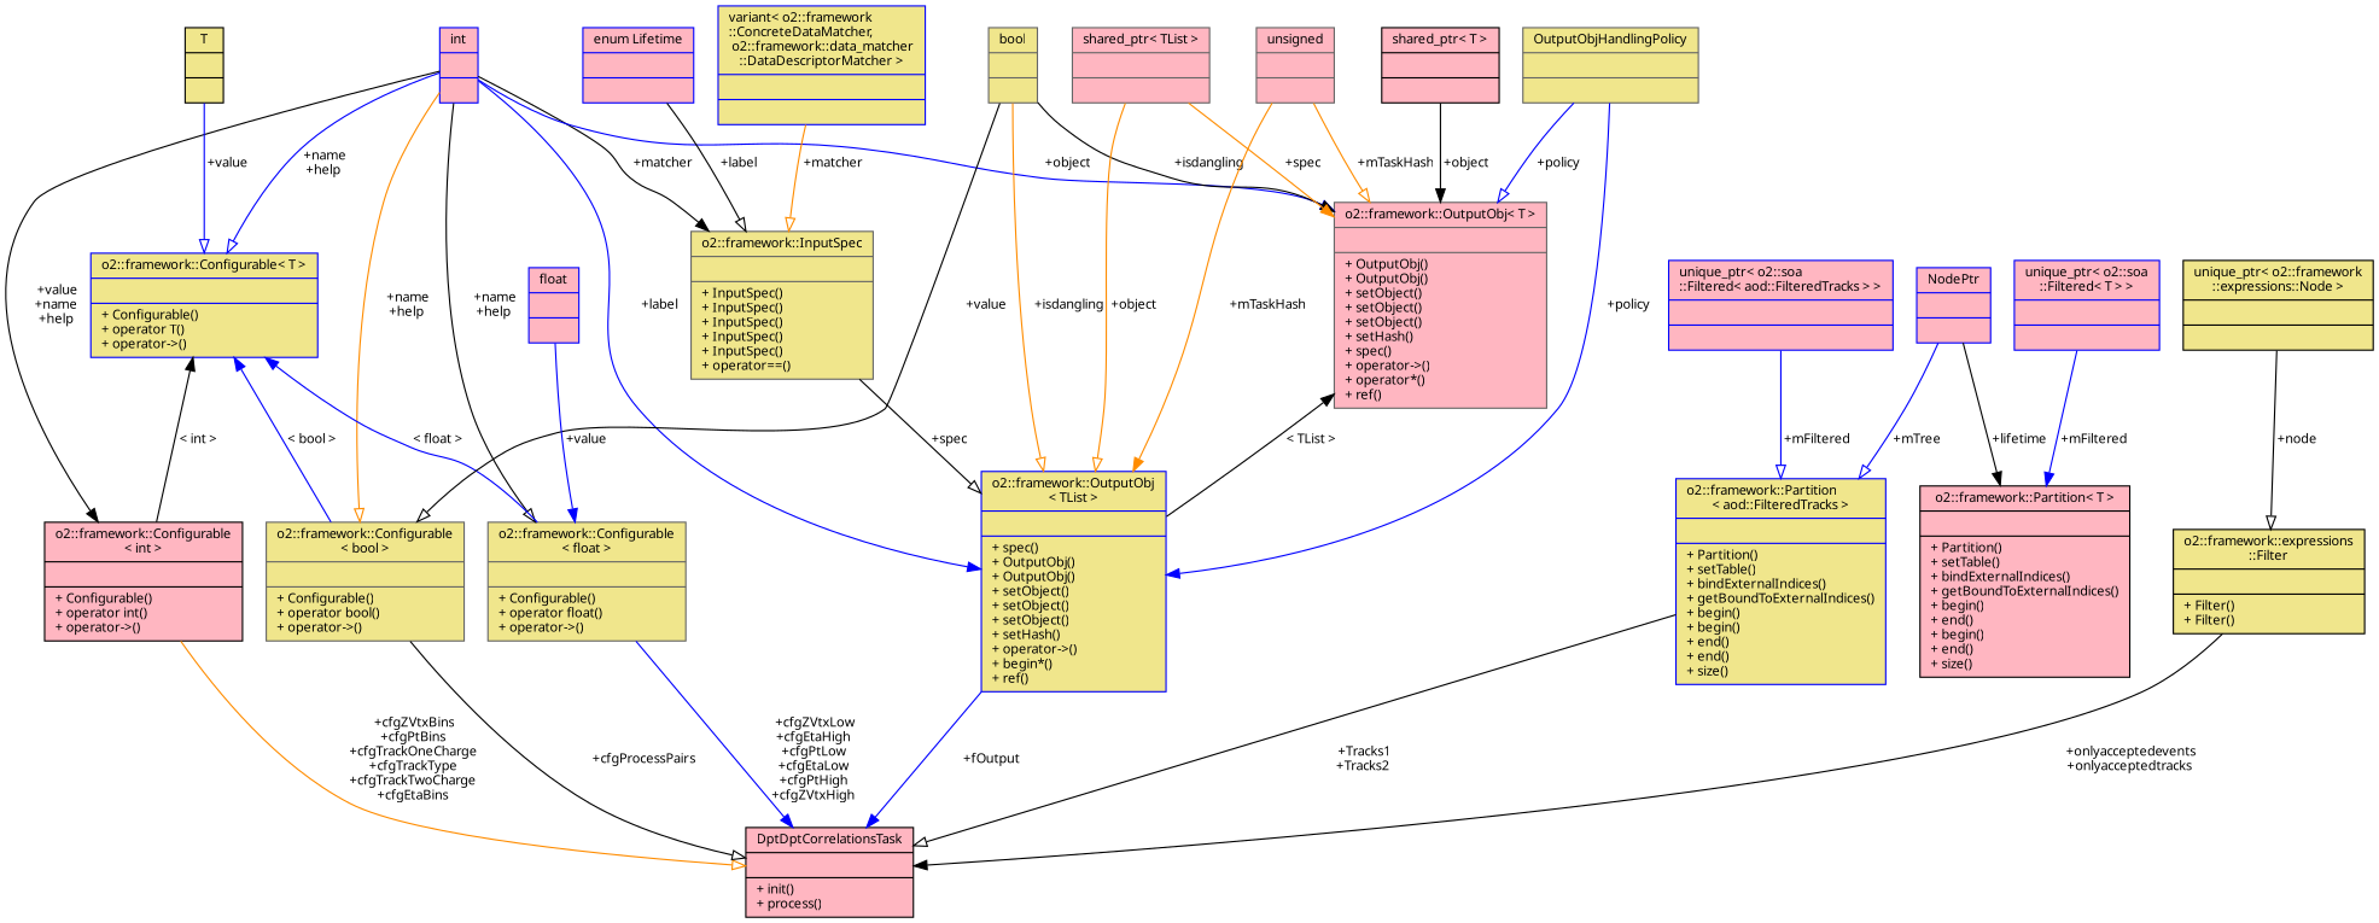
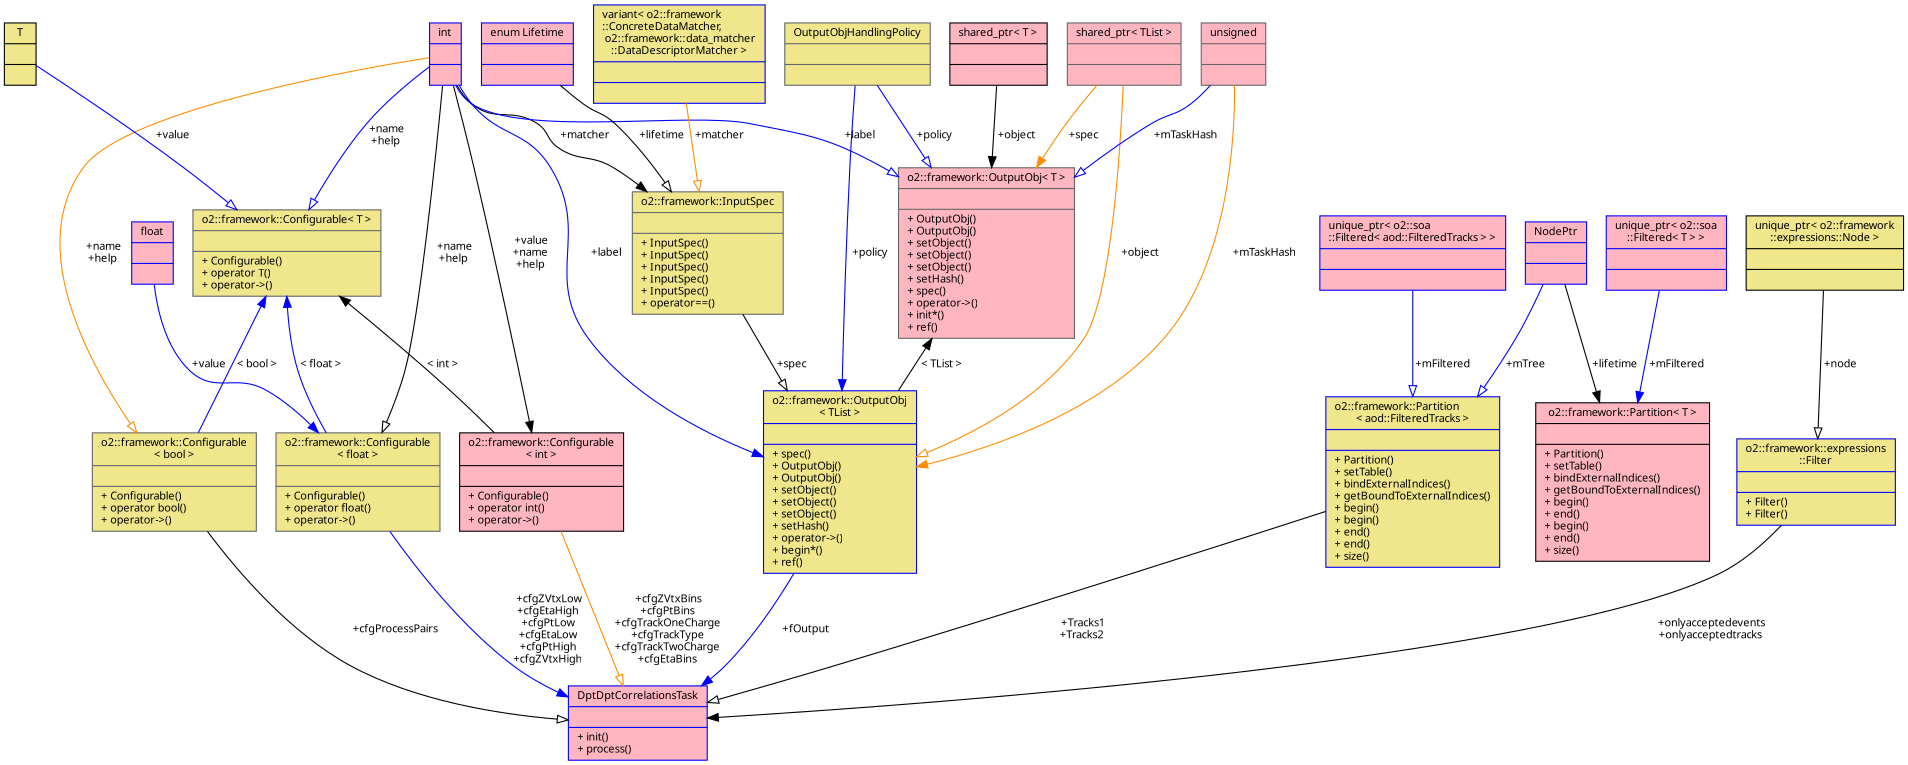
  digraph {
    fontname="Noto Sans"
    node [color=blue fillcolor=lightpink fontname="Noto Sans" fontsize=10 shape=record style=filled]
    edge [arrowhead=onormal color=black fontname="Noto Sans" fontsize=10 labelfontname=Helvetica labelfontsize=10 style=solid]
-   n1 [color=black fontcolor=black height=0.2 label="{DptDptCorrelationsTask\n||+ init()\l+ process()\l}" width=0.4]
+   n1 [fontcolor=black height=0.2 label="{DptDptCorrelationsTask\n||+ init()\l+ process()\l}" width=0.4]
    n2 [color=black height=0.2 label="{o2::framework::Configurable\l\< int \>\n||+ Configurable()\l+ operator int()\l+ operator-\>()\l}" width=0.4]
    n3 [height=0.2 label="{int\n||}" width=0.4]
-   n4 [fillcolor=khaki height=0.2 label="{o2::framework::Configurable\< T \>\n||+ Configurable()\l+ operator T()\l+ operator-\>()\l}" width=0.4]
+   n4 [color=gray40 fillcolor=khaki height=0.2 label="{o2::framework::Configurable\< T \>\n||+ Configurable()\l+ operator T()\l+ operator-\>()\l}" width=0.4]
    n5 [color=gray40 fillcolor=khaki height=0.2 label="{o2::framework::Configurable\l\< bool \>\n||+ Configurable()\l+ operator bool()\l+ operator-\>()\l}" width=0.4]
    n6 [color=gray40 fillcolor=khaki height=0.2 label="{o2::framework::Configurable\l\< float \>\n||+ Configurable()\l+ operator float()\l+ operator-\>()\l}" width=0.4]
    n7 [fillcolor=khaki height=0.2 label="{o2::framework::OutputObj\l\< TList \>\n||+ spec()\l+ OutputObj()\l+ OutputObj()\l+ setObject()\l+ setObject()\l+ setObject()\l+ setHash()\l+ operator-\>()\l+ begin*()\l+ ref()\l}" width=0.4]
    n8 [color=gray40 fillcolor=khaki height=0.2 label="{o2::framework::InputSpec\n||+ InputSpec()\l+ InputSpec()\l+ InputSpec()\l+ InputSpec()\l+ InputSpec()\l+ operator==()\l}" width=0.4]
-   n9 [color=gray40 height=0.2 label="{o2::framework::OutputObj\< T \>\n||+ OutputObj()\l+ OutputObj()\l+ setObject()\l+ setObject()\l+ setObject()\l+ setHash()\l+ spec()\l+ operator-\>()\l+ operator*()\l+ ref()\l}" width=0.4]
+   n9 [color=gray40 height=0.2 label="{o2::framework::OutputObj\< T \>\n||+ OutputObj()\l+ OutputObj()\l+ setObject()\l+ setObject()\l+ setObject()\l+ setHash()\l+ spec()\l+ operator-\>()\l+ init*()\l+ ref()\l}" width=0.4]
    n10 [color=black fillcolor=khaki height=0.2 label="{T\n||}" width=0.4]
-   n11 [color=gray40 fillcolor=khaki height=0.2 label="{bool\n||}" width=0.4]
    n12 [height=0.2 label="{float\n||}" width=0.4]
    n13 [fillcolor=khaki height=0.2 label="{o2::framework::Partition\l\< aod::FilteredTracks \>\n||+ Partition()\l+ setTable()\l+ bindExternalIndices()\l+ getBoundToExternalIndices()\l+ begin()\l+ begin()\l+ end()\l+ end()\l+ size()\l}" width=0.4]
    n14 [height=0.2 label="{unique_ptr\< o2::soa\l::Filtered\< aod::FilteredTracks \> \>\n||}" width=0.4]
    n15 [height=0.2 label="{NodePtr\n||}" width=0.4]
    n16 [color=black height=0.2 label="{o2::framework::Partition\< T \>\n||+ Partition()\l+ setTable()\l+ bindExternalIndices()\l+ getBoundToExternalIndices()\l+ begin()\l+ end()\l+ begin()\l+ end()\l+ size()\l}" width=0.4]
    n17 [height=0.2 label="{unique_ptr\< o2::soa\l::Filtered\< T \> \>\n||}" width=0.4]
-   n18 [color=black fillcolor=khaki height=0.2 label="{o2::framework::expressions\l::Filter\n||+ Filter()\l+ Filter()\l}" width=0.4]
+   n18 [fillcolor=khaki height=0.2 label="{o2::framework::expressions\l::Filter\n||+ Filter()\l+ Filter()\l}" width=0.4]
    n19 [color=black fillcolor=khaki height=0.2 label="{unique_ptr\< o2::framework\l::expressions::Node \>\n||}" width=0.4]
    n20 [color=gray40 height=0.2 label="{shared_ptr\< TList \>\n||}" width=0.4]
    n21 [color=gray40 fillcolor=khaki height=0.2 label="{OutputObjHandlingPolicy\n||}" width=0.4]
    n22 [height=0.2 label="{enum Lifetime\n||}" width=0.4]
    n23 [fillcolor=khaki height=0.2 label="{variant\< o2::framework\l::ConcreteDataMatcher,\l o2::framework::data_matcher\l::DataDescriptorMatcher \>\n||}" width=0.4]
    n24 [color=gray40 height=0.2 label="{unsigned\n||}" width=0.4]
    n25 [color=black height=0.2 label="{shared_ptr\< T \>\n||}" width=0.4]
    n2 -> n1 [color=darkorange label=" +cfgZVtxBins\n+cfgPtBins\n+cfgTrackOneCharge\n+cfgTrackType\n+cfgTrackTwoCharge\n+cfgEtaBins"]
    n3 -> n2 [arrowhead=normal label=" +value\n+name\n+help"]
    n3 -> n4 [color=blue label=" +name\n+help"]
    n3 -> n5 [color=darkorange label=" +name\n+help"]
    n3 -> n6 [label=" +name\n+help"]
    n3 -> n7 [arrowhead=normal color=blue label=" +label"]
    n3 -> n8 [arrowhead=normal label=" +matcher"]
-   n3 -> n9 [color=blue label=" +object"]
+   n3 -> n9 [color=blue label=" +label"]
    n4 -> n2 [dir=back label=" \< int \>" arrowhead=""]
    n4 -> n5 [color=blue dir=back label=" \< bool \>" arrowhead=""]
    n4 -> n6 [color=blue dir=back label=" \< float \>" arrowhead=""]
    n5 -> n1 [label=" +cfgProcessPairs"]
    n6 -> n1 [arrowhead=normal color=blue label=" +cfgZVtxLow\n+cfgEtaHigh\n+cfgPtLow\n+cfgEtaLow\n+cfgPtHigh\n+cfgZVtxHigh"]
    n7 -> n1 [arrowhead=normal color=blue label=" +fOutput"]
    n8 -> n7 [label=" +spec"]
    n9 -> n7 [dir=back label=" \< TList \>" arrowhead=""]
    n10 -> n4 [color=blue label=" +value"]
-   n11 -> n5 [label=" +value"]
-   n11 -> n7 [color=darkorange label=" +isdangling"]
-   n11 -> n9 [arrowhead=normal label=" +isdangling"]
    n12 -> n6 [arrowhead=normal color=blue label=" +value"]
    n13 -> n1 [label=" +Tracks1\n+Tracks2"]
    n14 -> n13 [color=blue label=" +mFiltered"]
    n15 -> n13 [color=blue label=" +mTree"]
    n15 -> n16 [arrowhead=normal label=" +lifetime"]
    n17 -> n16 [arrowhead=normal color=blue label=" +mFiltered"]
    n18 -> n1 [arrowhead=normal label=" +onlyacceptedevents\n+onlyacceptedtracks"]
    n19 -> n18 [label=" +node"]
    n20 -> n7 [color=darkorange label=" +object"]
    n20 -> n9 [arrowhead=normal color=darkorange label=" +spec"]
    n21 -> n7 [arrowhead=normal color=blue label=" +policy"]
    n21 -> n9 [color=blue label=" +policy"]
-   n22 -> n8 [label=" +label"]
+   n22 -> n8 [label=" +lifetime"]
    n23 -> n8 [color=darkorange label=" +matcher"]
    n24 -> n7 [arrowhead=normal color=darkorange label=" +mTaskHash"]
-   n24 -> n9 [color=darkorange label=" +mTaskHash"]
+   n24 -> n9 [color=blue label=" +mTaskHash"]
    n25 -> n9 [arrowhead=normal label=" +object"]
  }
